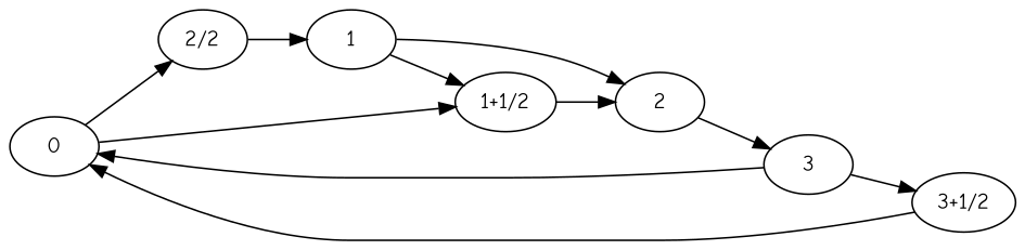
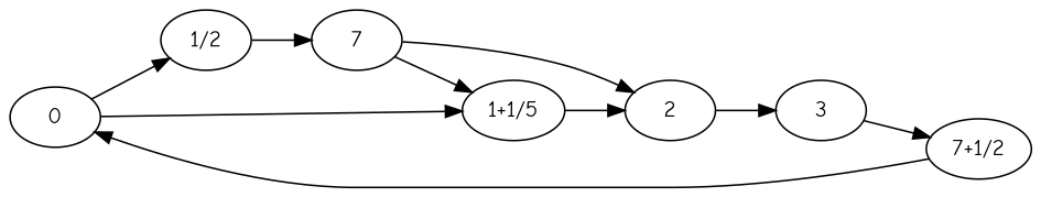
  digraph {
    fontname="Comic Neue"
    rankdir=LR
    node [fontname="Comic Neue"]
    edge [fontname="Comic Neue"]
    0
-   "1/2" [label="2/2"]
-   "1+1/2"
-   1
+   "1/2"
+   "1+1/2" [label="1+1/5"]
+   1 [label=7]
    2
    3
-   "3+1/2"
+   "3+1/2" [label="7+1/2"]
    0 -> "1/2"
    0 -> "1+1/2"
    "1/2" -> 1
    "1+1/2" -> 2
    1 -> "1+1/2"
    1 -> 2
    2 -> 3
-   3 -> 0
    3 -> "3+1/2"
    "3+1/2" -> 0
  }
